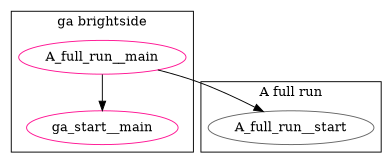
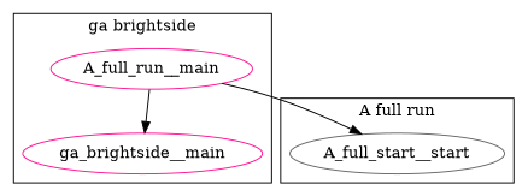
  digraph {
    node [color=deeppink]
-   A_full_run__start [color=gray40]
+   A_full_run__start [color=gray40 label=A_full_start__start]
    A_full_run__main
-   ga_brightside__main [label=ga_start__main]
+   ga_brightside__main
    subgraph cluster_1 {
      label="A full run"
      A_full_run__start
    }
    subgraph cluster_2 {
      label="ga brightside"
      A_full_run__main
      ga_brightside__main
    }
    A_full_run__main -> A_full_run__start
    A_full_run__main -> ga_brightside__main
  }
